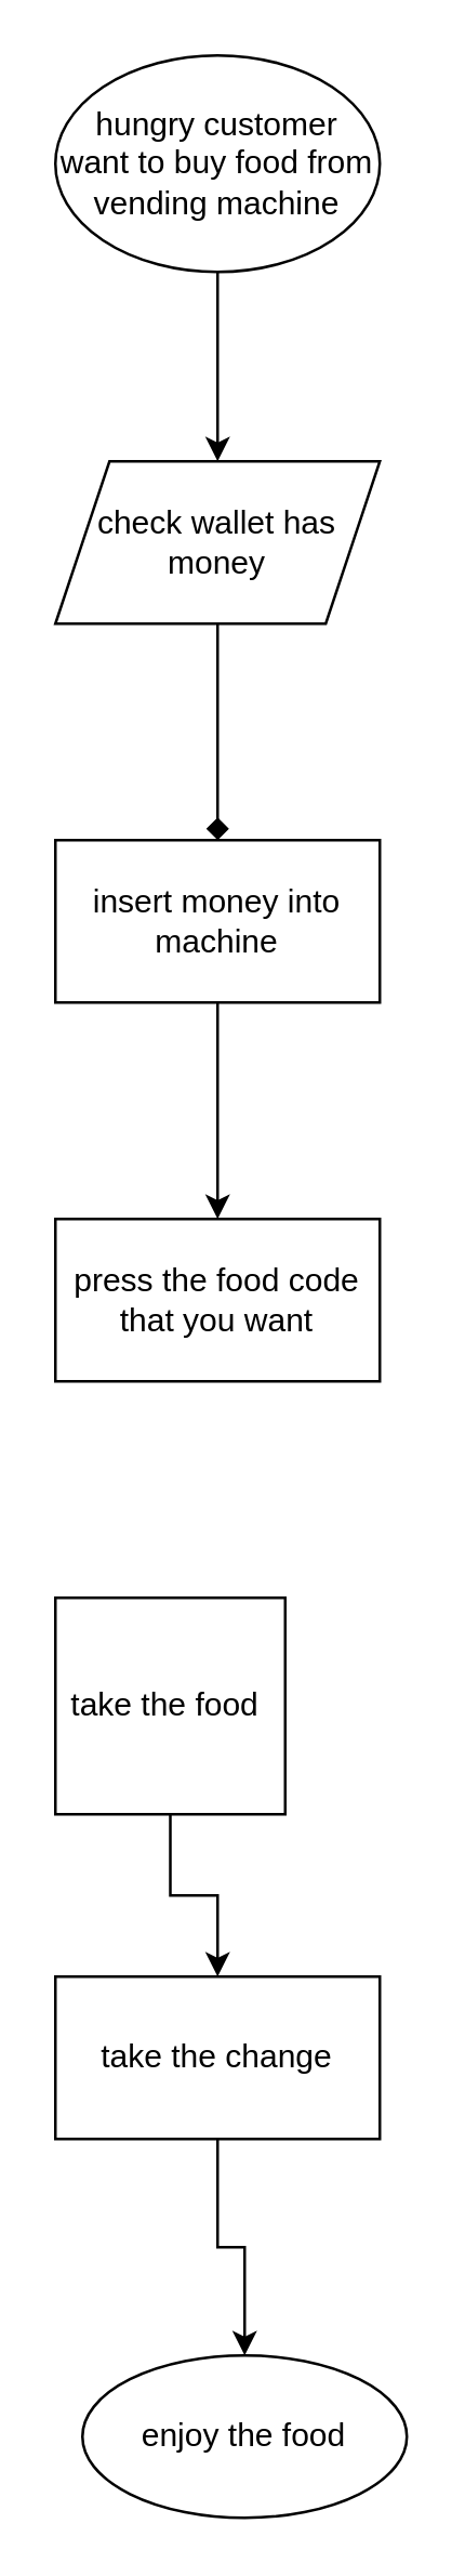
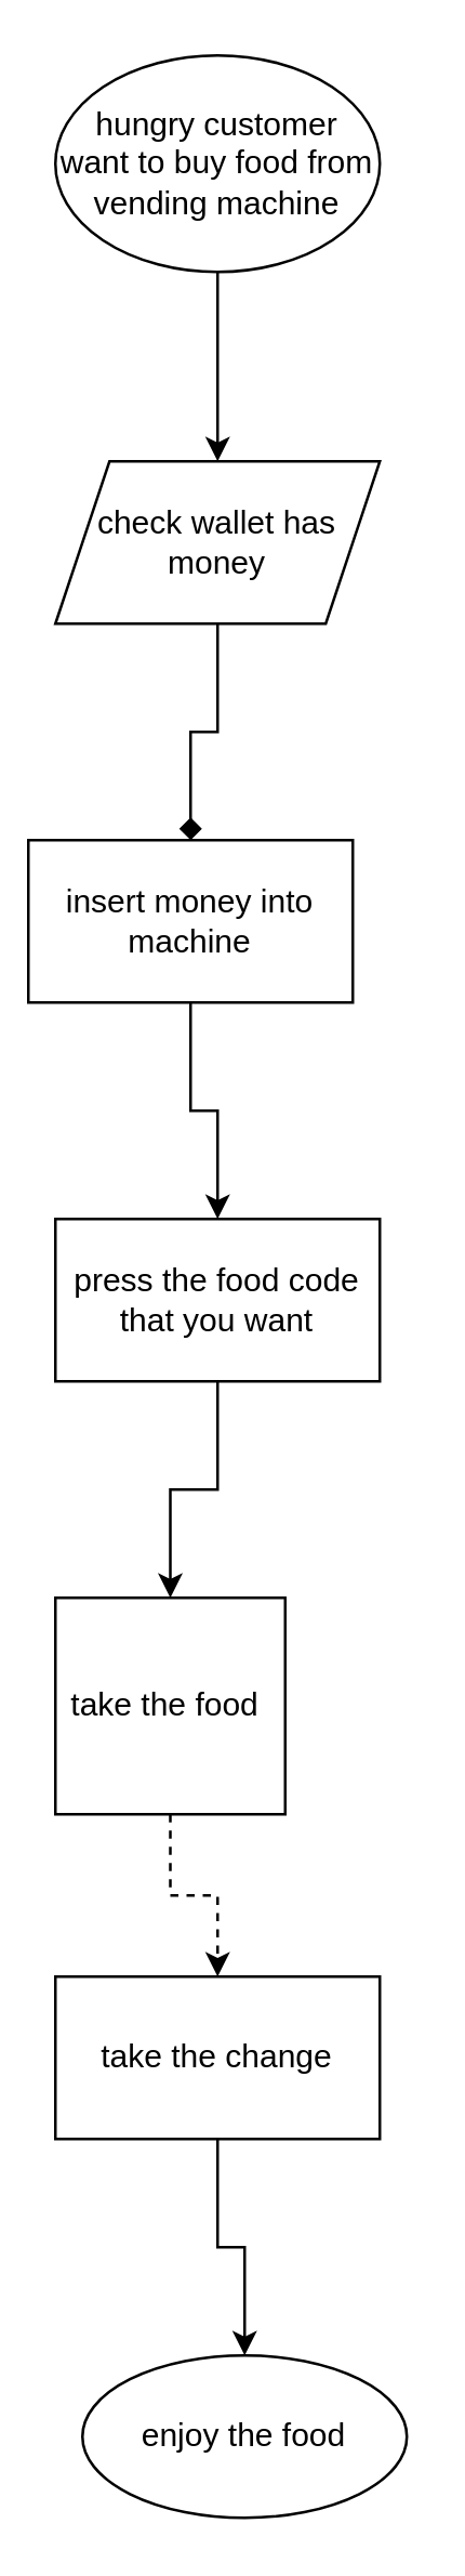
  <mxCell id="0" />
  <mxCell id="1" parent="0" />
  <mxCell id="2" value="" style="edgeStyle=orthogonalEdgeStyle;rounded=0;orthogonalLoop=1;jettySize=auto;html=1;" edge="1" parent="1" source="3" target="5"><mxGeometry relative="1" as="geometry"><mxPoint x="80" y="200" as="targetPoint" /><Array as="points"><mxPoint x="80" y="120" /><mxPoint x="80" y="120" /></Array></mxGeometry></mxCell>
  <mxCell id="3" value="hungry customer want to buy food from vending machine" style="ellipse;whiteSpace=wrap;html=1;" vertex="1" parent="1"><mxGeometry x="20" y="20" width="120" height="80" as="geometry" /></mxCell>
  <mxCell id="4" value="" style="edgeStyle=orthogonalEdgeStyle;rounded=0;orthogonalLoop=1;jettySize=auto;html=1;endArrow=diamond;" edge="1" parent="1" source="5" target="7"><mxGeometry relative="1" as="geometry" /></mxCell>
  <mxCell id="5" value="check wallet has money" style="shape=parallelogram;perimeter=parallelogramPerimeter;whiteSpace=wrap;html=1;fixedSize=1;" vertex="1" parent="1"><mxGeometry x="20" y="170" width="120" height="60" as="geometry" /></mxCell>
  <mxCell id="6" value="" style="edgeStyle=orthogonalEdgeStyle;rounded=0;orthogonalLoop=1;jettySize=auto;html=1;" edge="1" parent="1" source="7" target="9"><mxGeometry relative="1" as="geometry" /></mxCell>
- <mxCell id="7" value="insert money into machine" style="whiteSpace=wrap;html=1;" vertex="1" parent="1"><mxGeometry x="20" y="310" width="120" height="60" as="geometry" /></mxCell>
+ <mxCell id="7" value="insert money into machine" style="whiteSpace=wrap;html=1;" vertex="1" parent="1"><mxGeometry x="10" y="310" width="120" height="60" as="geometry" /></mxCell>
+ <mxCell id="8" value="" style="edgeStyle=orthogonalEdgeStyle;rounded=0;orthogonalLoop=1;jettySize=auto;html=1;" edge="1" parent="1" source="9" target="11"><mxGeometry relative="1" as="geometry" /></mxCell>
  <mxCell id="9" value="press the food code that you want" style="whiteSpace=wrap;html=1;" vertex="1" parent="1"><mxGeometry x="20" y="450" width="120" height="60" as="geometry" /></mxCell>
- <mxCell id="10" value="" style="edgeStyle=orthogonalEdgeStyle;rounded=0;orthogonalLoop=1;jettySize=auto;html=1;" edge="1" parent="1" source="11" target="13"><mxGeometry relative="1" as="geometry" /></mxCell>
+ <mxCell id="10" value="" style="edgeStyle=orthogonalEdgeStyle;rounded=0;orthogonalLoop=1;jettySize=auto;html=1;dashed=1;" edge="1" parent="1" source="11" target="13"><mxGeometry relative="1" as="geometry" /></mxCell>
  <mxCell id="11" value="take the food&amp;nbsp;" style="whiteSpace=wrap;html=1;" vertex="1" parent="1"><mxGeometry x="20" y="590" width="85" height="80" as="geometry" /></mxCell>
  <mxCell id="12" value="" style="edgeStyle=orthogonalEdgeStyle;rounded=0;orthogonalLoop=1;jettySize=auto;html=1;" edge="1" parent="1" source="13" target="14"><mxGeometry relative="1" as="geometry" /></mxCell>
  <mxCell id="13" value="take the change" style="whiteSpace=wrap;html=1;" vertex="1" parent="1"><mxGeometry x="20" y="730" width="120" height="60" as="geometry" /></mxCell>
  <mxCell id="14" value="enjoy the food" style="ellipse;whiteSpace=wrap;html=1;" vertex="1" parent="1"><mxGeometry x="30" y="870" width="120" height="60" as="geometry" /></mxCell>
